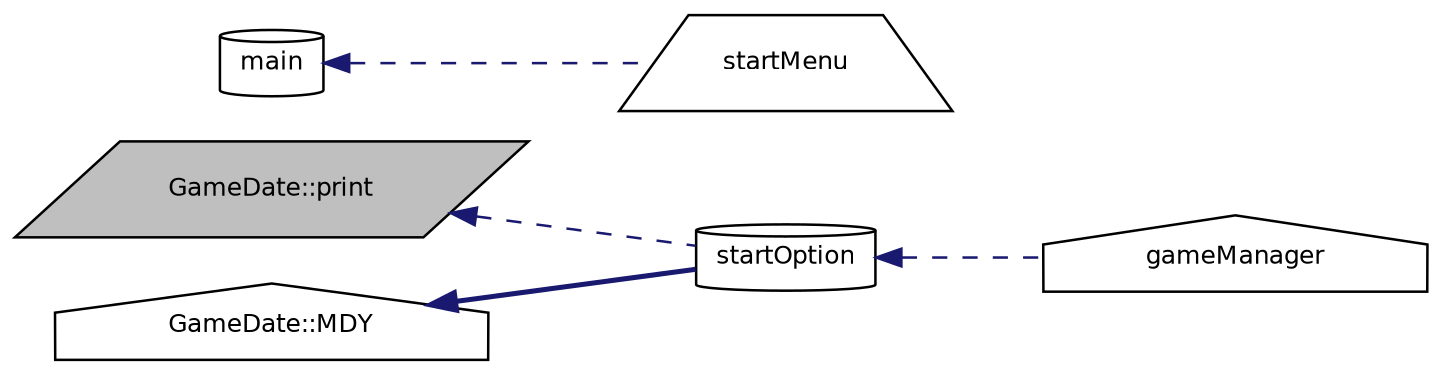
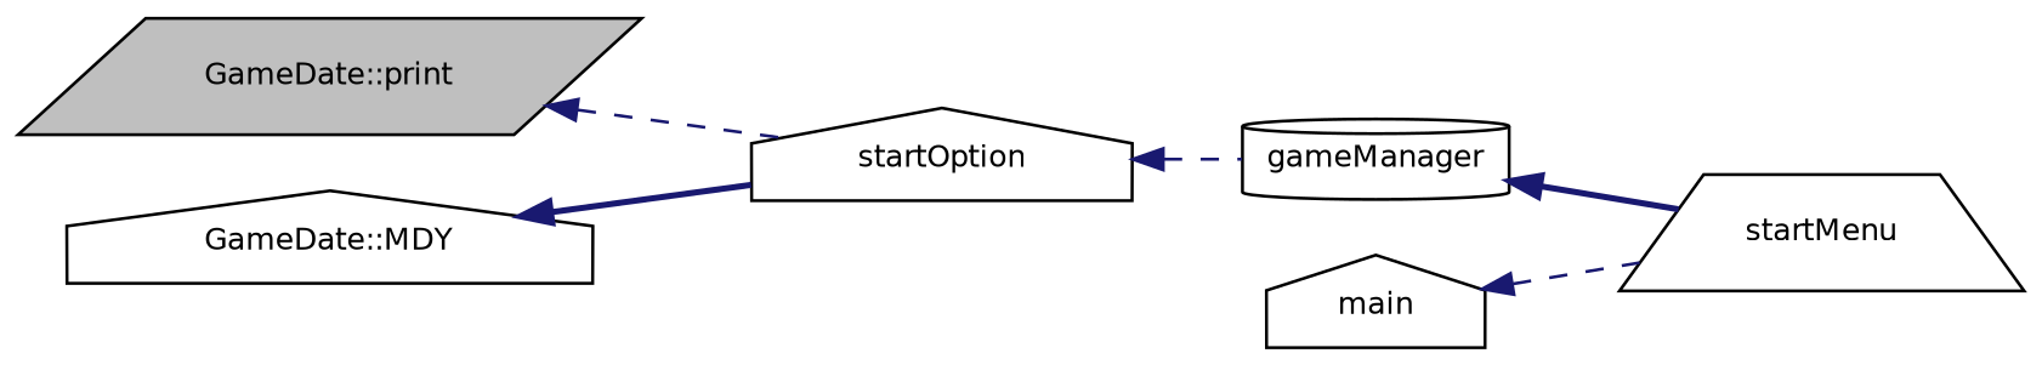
  digraph {
    rankdir=LR
    node [color=black fillcolor=white fontname=Helvetica fontsize=10 shape=cylinder style=filled]
    edge [color=midnightblue dir=back fontname=Helvetica fontsize=10 labelfontname=Helvetica labelfontsize=10 style=dashed]
    n1 [fillcolor=grey75 fontcolor=black height=0.2 label="GameDate::print" shape=parallelogram width=0.4]
-   n2 [height=0.2 label=startOption width=0.4]
+   n2 [height=0.2 label=startOption shape=house width=0.4]
    n3 [height=0.2 label="GameDate::MDY" shape=house width=0.4]
-   n4 [height=0.2 label=gameManager shape=house width=0.4]
+   n4 [height=0.2 label=gameManager width=0.4]
    n5 [height=0.2 label=startMenu shape=trapezium width=0.4]
-   n6 [height=0.2 label=main width=0.4]
+   n6 [height=0.2 label=main shape=house width=0.4]
    n1 -> n2
    n2 -> n4
    n3 -> n2 [style=bold]
+   n4 -> n5 [style=bold]
    n6 -> n5
  }
